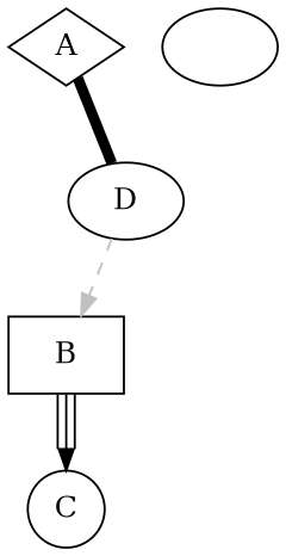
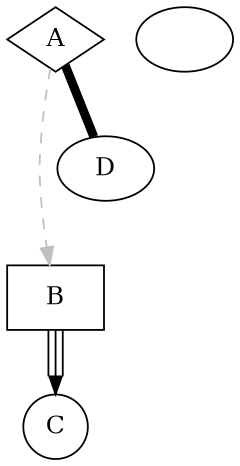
  digraph {
    A [shape=diamond]
    B [shape=box]
    D
    C [shape=circle]
    " "
-   D -> B [color=grey style=dashed]
+   A -> B [color=grey style=dashed]
    A -> D [arrowhead=none penwidth=5]
    B -> C [color="black:invis:black:invis:black"]
  }
